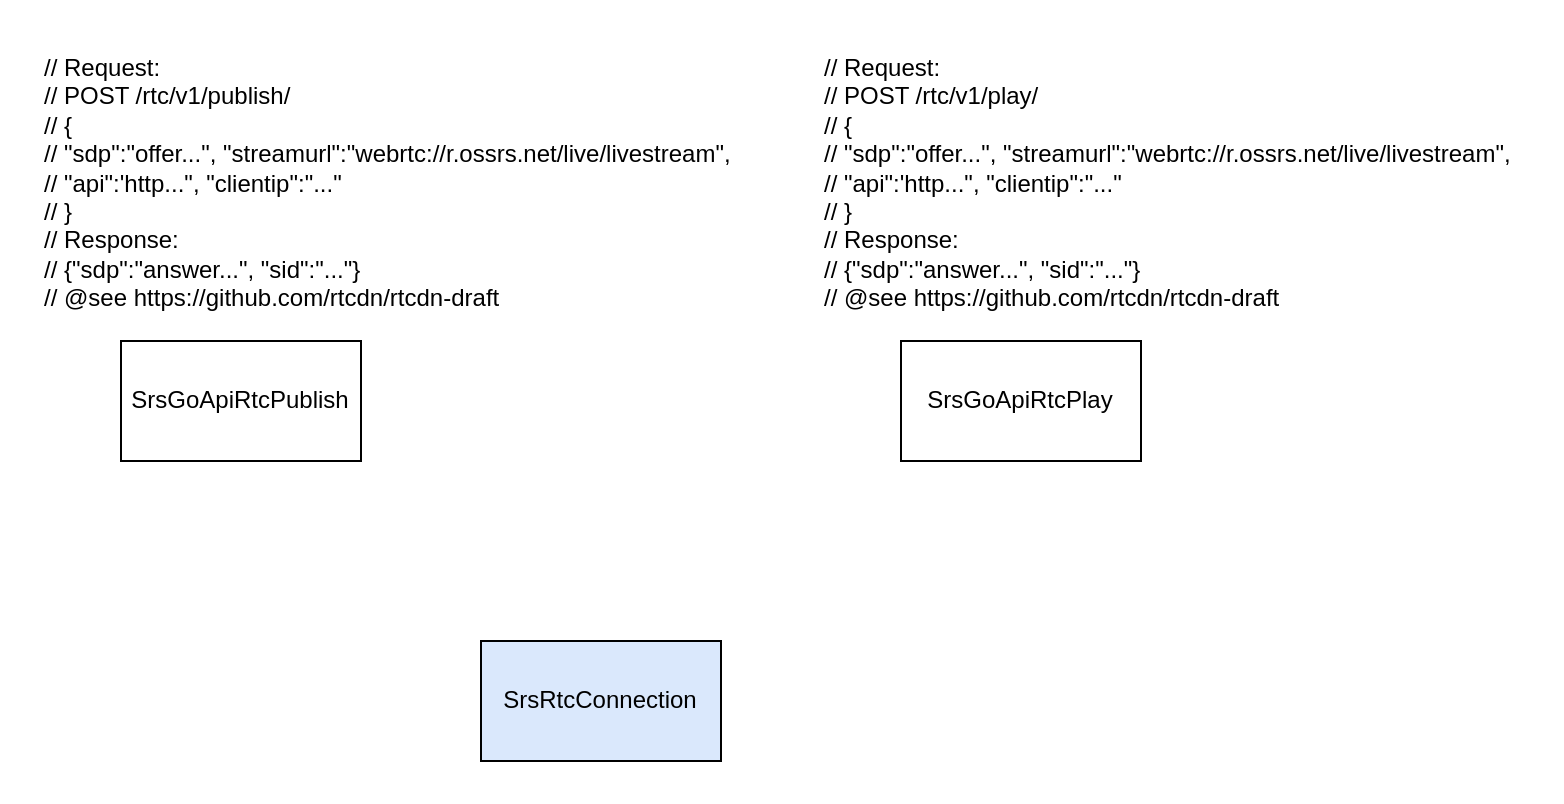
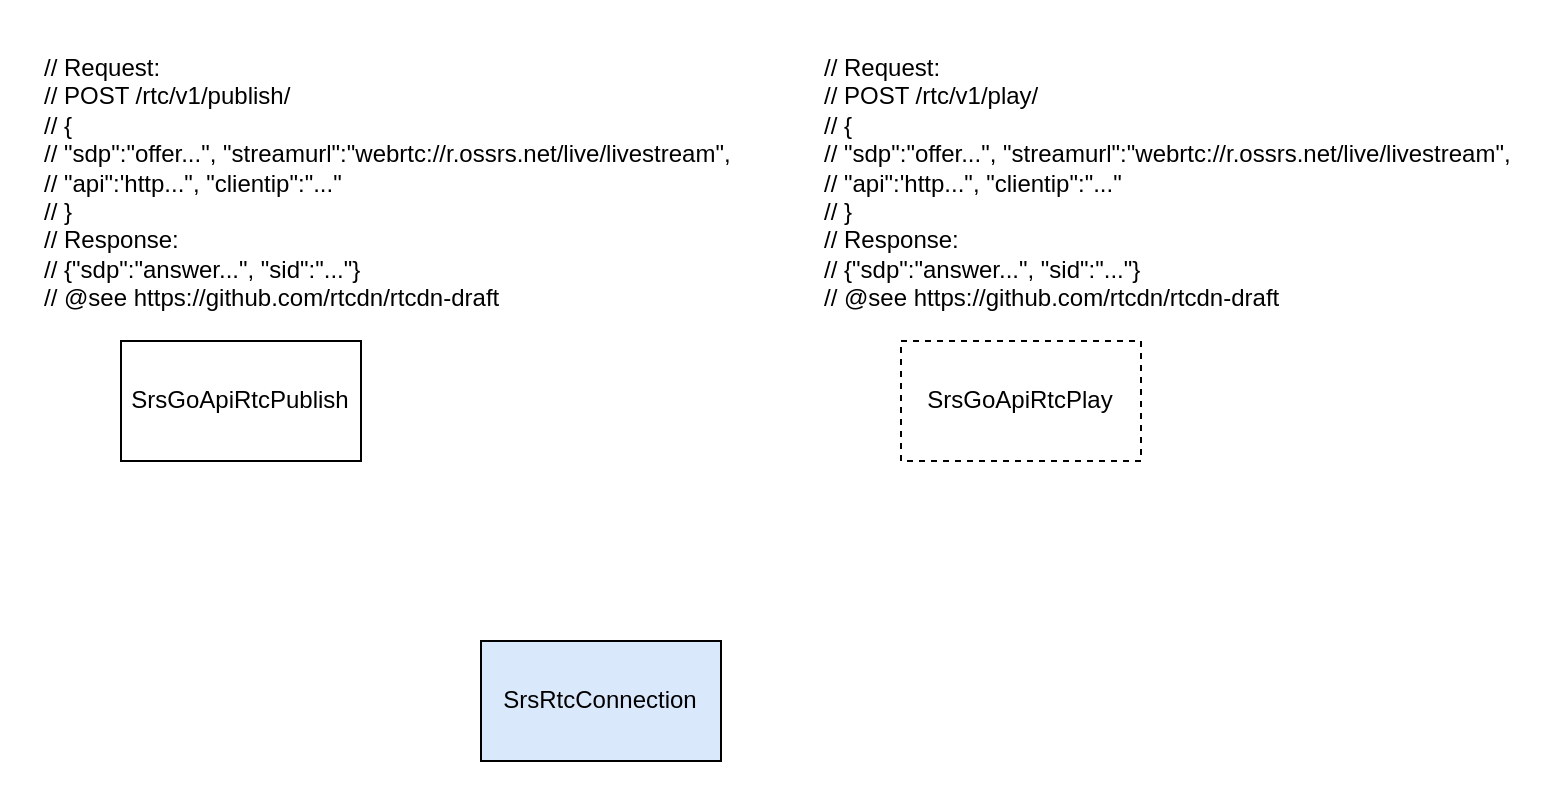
  <mxCell id="0" />
  <mxCell id="1" parent="0" />
  <mxCell id="2" value="SrsGoApiRtcPublish" style="rounded=0;whiteSpace=wrap;html=1;" parent="1" vertex="1"><mxGeometry x="60" y="170" width="120" height="60" as="geometry" /></mxCell>
  <mxCell id="3" value="// Request:&lt;br&gt;//      POST /rtc/v1/publish/&lt;br&gt;// {&lt;br&gt;//          &quot;sdp&quot;:&quot;offer...&quot;, &quot;streamurl&quot;:&quot;webrtc://r.ossrs.net/live/livestream&quot;,&lt;br&gt;//          &quot;api&quot;:'http...&quot;, &quot;clientip&quot;:&quot;...&quot;&lt;br&gt;//      }&lt;br&gt;// Response:&lt;br&gt;//      {&quot;sdp&quot;:&quot;answer...&quot;, &quot;sid&quot;:&quot;...&quot;}&lt;br&gt;// @see https://github.com/rtcdn/rtcdn-draft" style="text;whiteSpace=wrap;html=1;" vertex="1" parent="1"><mxGeometry x="20" y="20" width="350" height="150" as="geometry" /></mxCell>
- <mxCell id="4" value="SrsGoApiRtcPlay" style="rounded=0;whiteSpace=wrap;html=1;" vertex="1" parent="1"><mxGeometry x="450" y="170" width="120" height="60" as="geometry" /></mxCell>
+ <mxCell id="4" value="SrsGoApiRtcPlay" style="rounded=0;whiteSpace=wrap;html=1;dashed=1;" vertex="1" parent="1"><mxGeometry x="450" y="170" width="120" height="60" as="geometry" /></mxCell>
  <mxCell id="5" value="// Request:&lt;br&gt;//      POST /rtc/v1/play/&lt;br&gt;//      {&lt;br&gt;//          &quot;sdp&quot;:&quot;offer...&quot;, &quot;streamurl&quot;:&quot;webrtc://r.ossrs.net/live/livestream&quot;,&lt;br&gt;//          &quot;api&quot;:'http...&quot;, &quot;clientip&quot;:&quot;...&quot;&lt;br&gt;//      }&lt;br&gt;// Response:&lt;br&gt;//      {&quot;sdp&quot;:&quot;answer...&quot;, &quot;sid&quot;:&quot;...&quot;}&lt;br&gt;// @see https://github.com/rtcdn/rtcdn-draft" style="text;whiteSpace=wrap;html=1;" vertex="1" parent="1"><mxGeometry x="410" y="20" width="350" height="130" as="geometry" /></mxCell>
  <mxCell id="6" value="SrsRtcConnection" style="rounded=0;whiteSpace=wrap;html=1;fillColor=#dae8fc;" vertex="1" parent="1"><mxGeometry x="240" y="320" width="120" height="60" as="geometry" /></mxCell>
